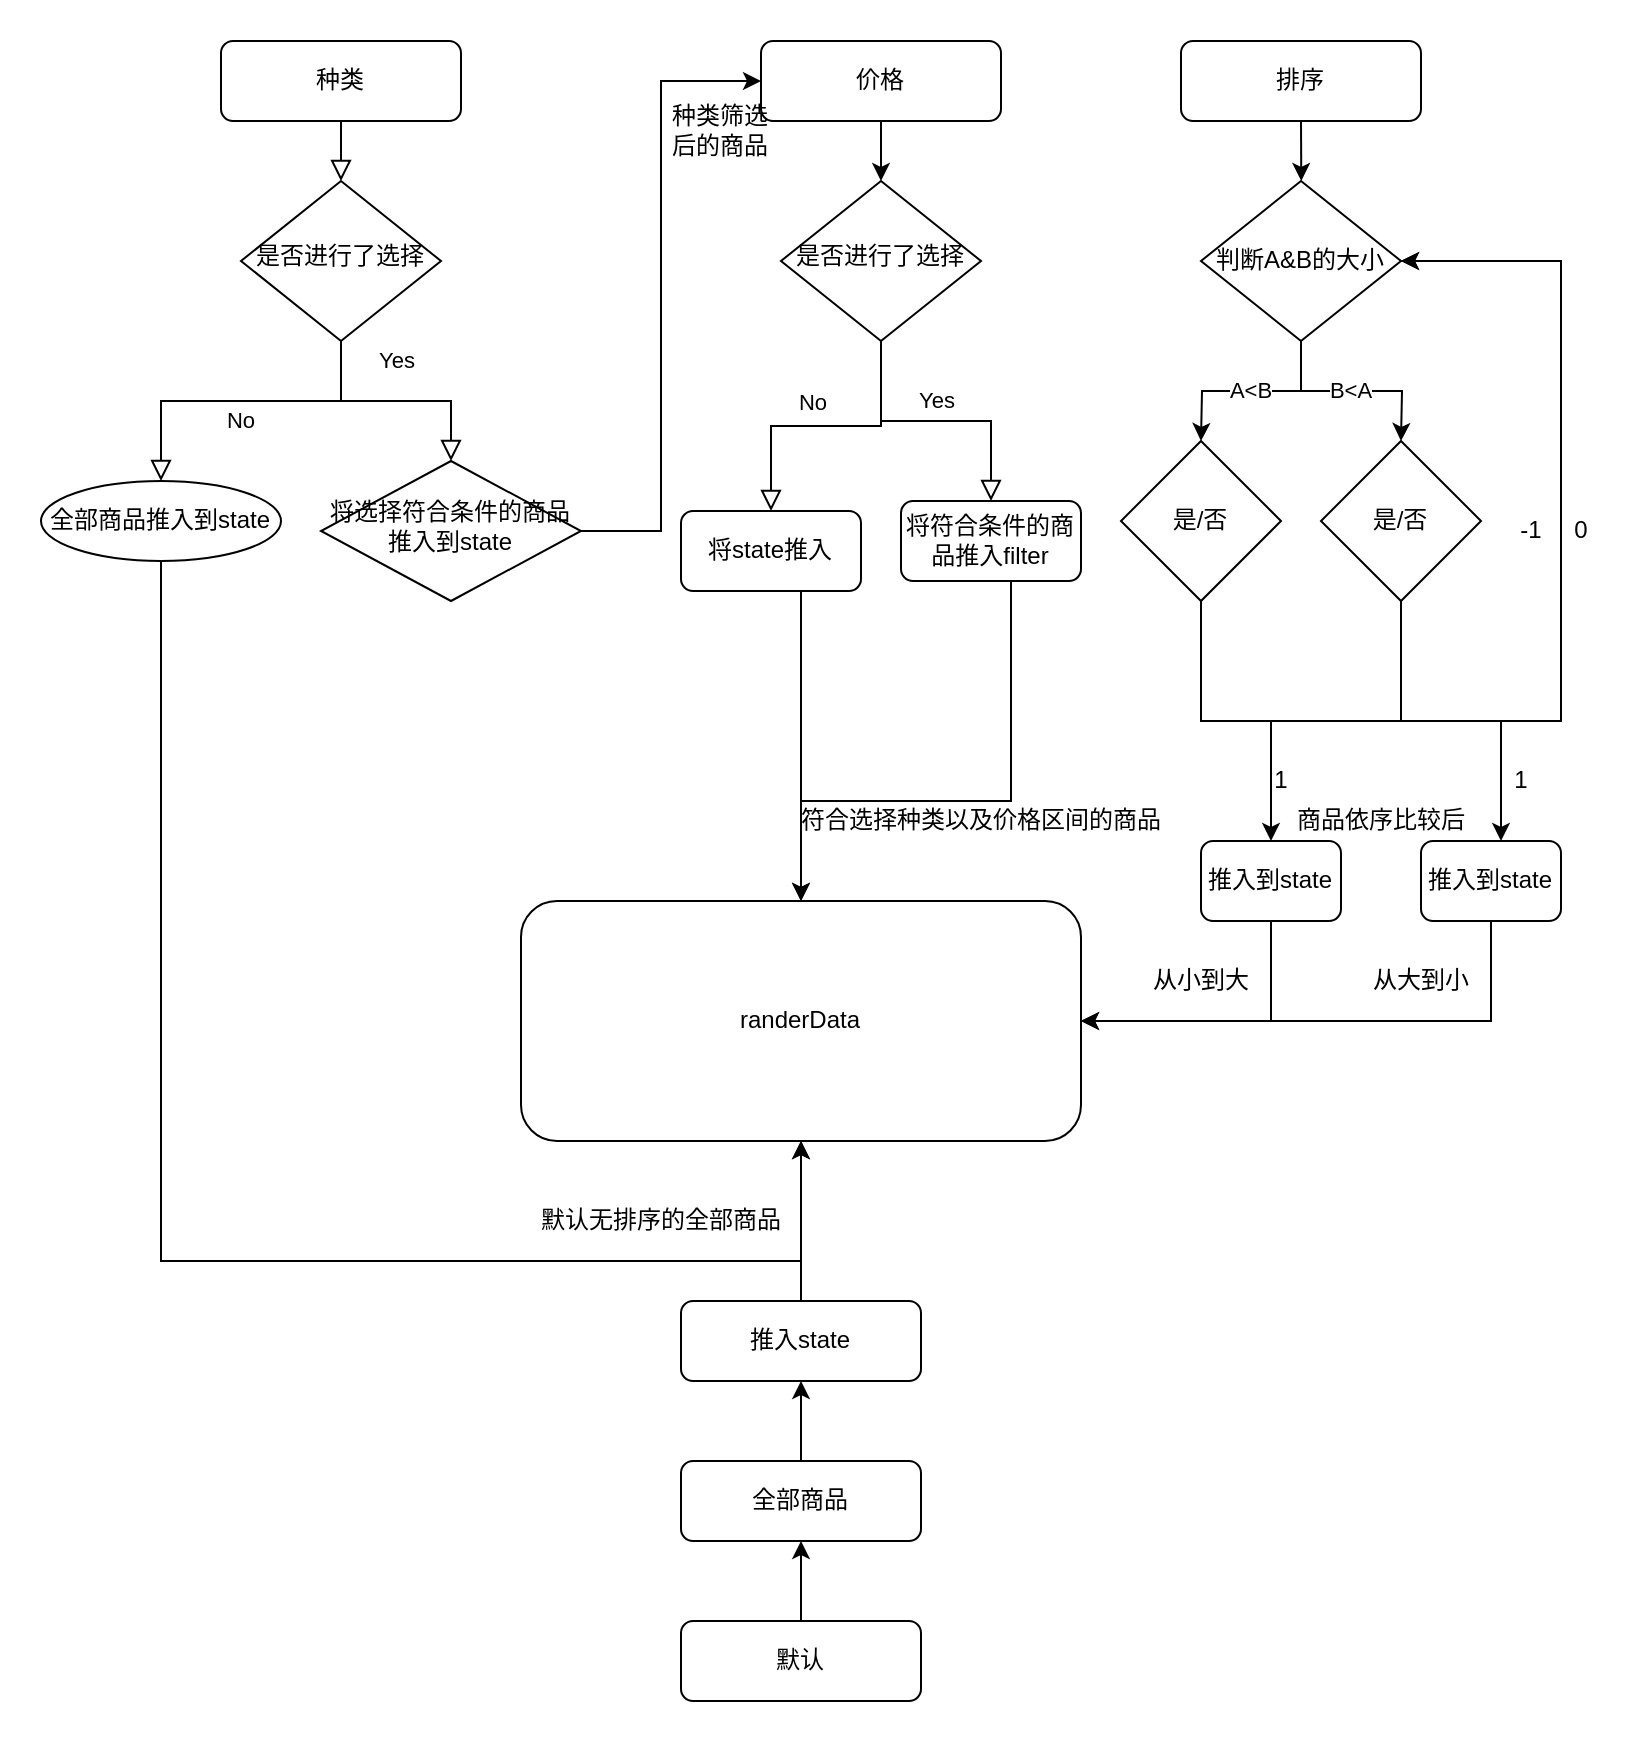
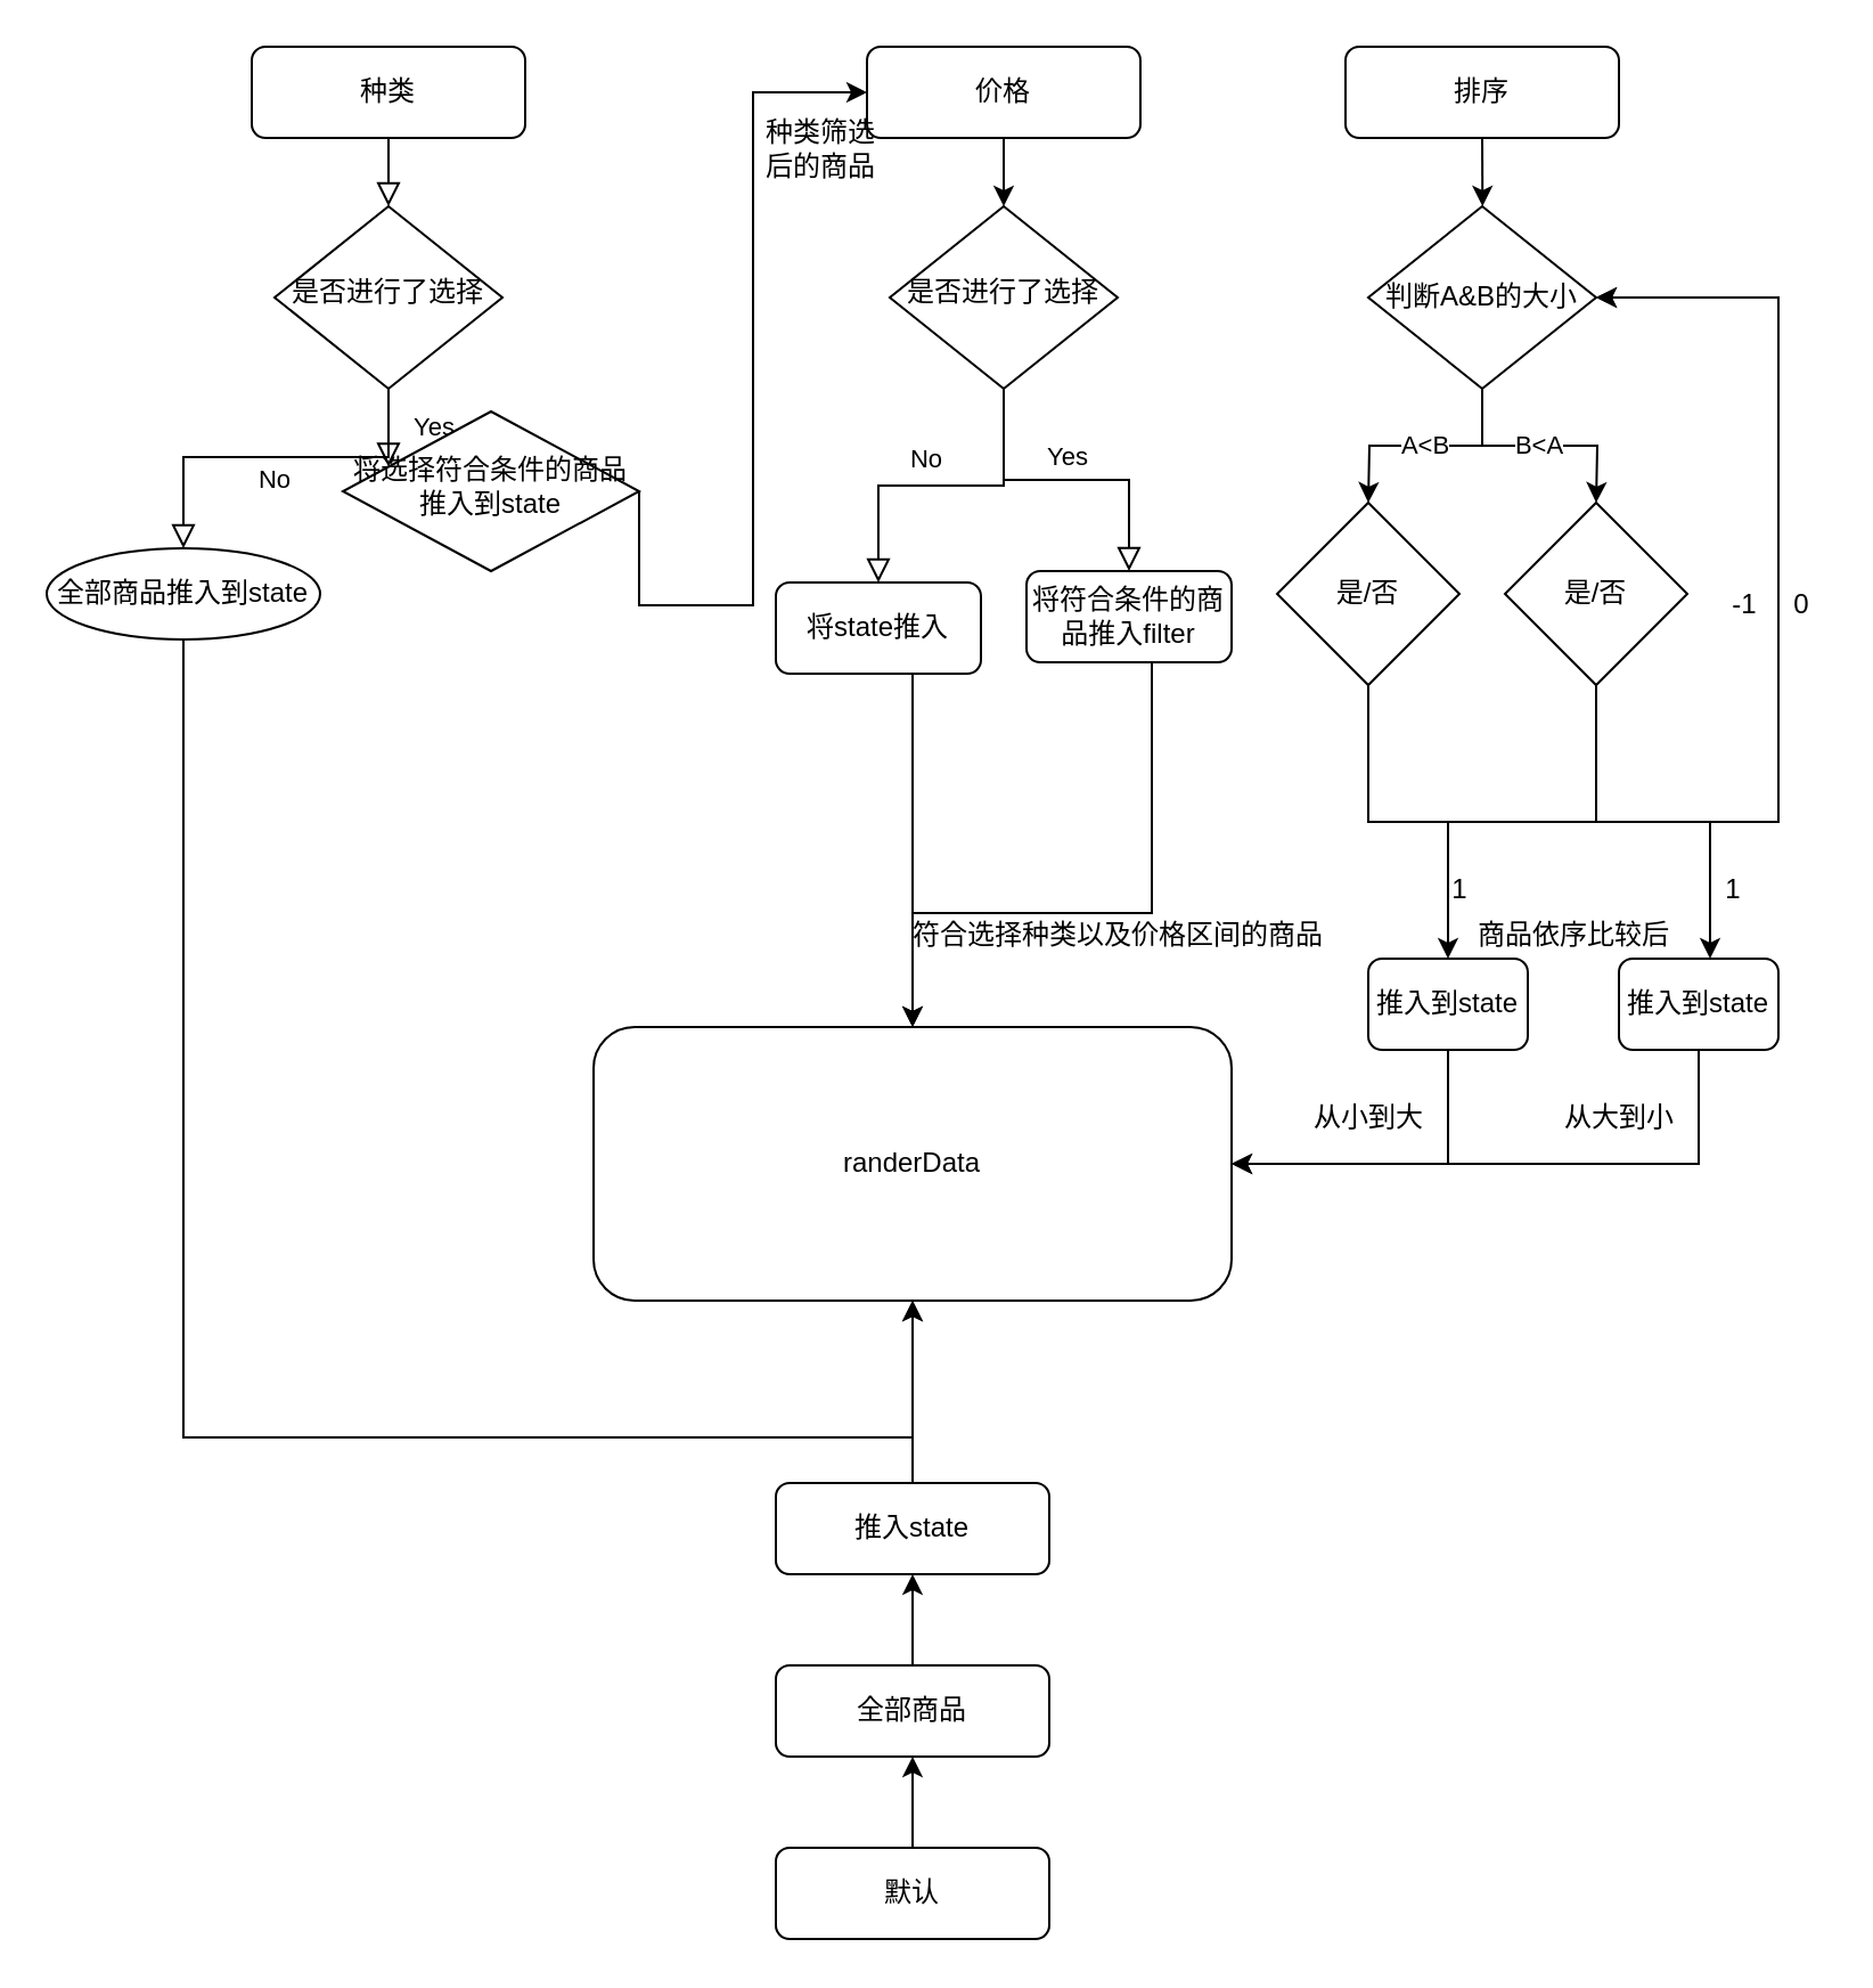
  <mxCell id="0" />
  <mxCell id="1" parent="0" />
  <mxCell id="2" value="" style="rounded=0;html=1;jettySize=auto;orthogonalLoop=1;fontSize=11;endArrow=block;endFill=0;endSize=8;strokeWidth=1;shadow=0;labelBackgroundColor=none;edgeStyle=orthogonalEdgeStyle;" parent="1" source="3" target="6" edge="1"><mxGeometry relative="1" as="geometry" /></mxCell>
  <mxCell id="3" value="种类" style="rounded=1;whiteSpace=wrap;html=1;fontSize=12;glass=0;strokeWidth=1;shadow=0;" parent="1" vertex="1"><mxGeometry x="110" y="20" width="120" height="40" as="geometry" /></mxCell>
  <mxCell id="4" value="Yes" style="rounded=0;html=1;jettySize=auto;orthogonalLoop=1;fontSize=11;endArrow=block;endFill=0;endSize=8;strokeWidth=1;shadow=0;labelBackgroundColor=none;edgeStyle=orthogonalEdgeStyle;" parent="1" source="6" target="12" edge="1"><mxGeometry y="20" relative="1" as="geometry"><mxPoint as="offset" /><Array as="points"><mxPoint x="170" y="200" /><mxPoint x="225" y="200" /></Array></mxGeometry></mxCell>
  <mxCell id="5" value="No" style="edgeStyle=orthogonalEdgeStyle;rounded=0;html=1;jettySize=auto;orthogonalLoop=1;fontSize=11;endArrow=block;endFill=0;endSize=8;strokeWidth=1;shadow=0;labelBackgroundColor=none;" parent="1" source="6" target="8" edge="1"><mxGeometry y="10" relative="1" as="geometry"><mxPoint as="offset" /><Array as="points"><mxPoint x="170" y="200" /><mxPoint x="80" y="200" /></Array></mxGeometry></mxCell>
  <mxCell id="6" value="是否进行了选择" style="rhombus;whiteSpace=wrap;html=1;shadow=0;fontFamily=Helvetica;fontSize=12;align=center;strokeWidth=1;spacing=6;spacingTop=-4;" parent="1" vertex="1"><mxGeometry x="120" y="90" width="100" height="80" as="geometry" /></mxCell>
  <mxCell id="7" style="edgeStyle=orthogonalEdgeStyle;rounded=0;orthogonalLoop=1;jettySize=auto;html=1;entryX=0.5;entryY=1;entryDx=0;entryDy=0;" parent="1" source="8" target="42" edge="1"><mxGeometry relative="1" as="geometry"><Array as="points"><mxPoint x="80" y="630" /><mxPoint x="400" y="630" /></Array></mxGeometry></mxCell>
  <mxCell id="8" value="全部商品推入到state" style="ellipse;whiteSpace=wrap;html=1;fontSize=12;glass=0;strokeWidth=1;shadow=0;" parent="1" vertex="1"><mxGeometry y="240" width="120" height="40" as="geometry" x="20" /></mxCell>
  <mxCell id="9" value="No" style="rounded=0;html=1;jettySize=auto;orthogonalLoop=1;fontSize=11;endArrow=block;endFill=0;endSize=8;strokeWidth=1;shadow=0;labelBackgroundColor=none;edgeStyle=orthogonalEdgeStyle;exitX=0.5;exitY=1;exitDx=0;exitDy=0;" parent="1" source="19" target="14" edge="1"><mxGeometry x="0.1" y="-12" relative="1" as="geometry"><mxPoint as="offset" /><mxPoint x="420" y="230" as="sourcePoint" /></mxGeometry></mxCell>
  <mxCell id="10" value="Yes" style="edgeStyle=orthogonalEdgeStyle;rounded=0;html=1;jettySize=auto;orthogonalLoop=1;fontSize=11;endArrow=block;endFill=0;endSize=8;strokeWidth=1;shadow=0;labelBackgroundColor=none;exitX=0.5;exitY=1;exitDx=0;exitDy=0;" parent="1" source="19" target="16" edge="1"><mxGeometry y="10" relative="1" as="geometry"><mxPoint as="offset" /><mxPoint x="410" y="230" as="sourcePoint" /></mxGeometry></mxCell>
  <mxCell id="11" style="edgeStyle=orthogonalEdgeStyle;rounded=0;orthogonalLoop=1;jettySize=auto;html=1;exitX=1;exitY=0.5;exitDx=0;exitDy=0;entryX=0;entryY=0.5;entryDx=0;entryDy=0;" parent="1" source="12" target="18" edge="1"><mxGeometry relative="1" as="geometry"><Array as="points"><mxPoint x="330" y="265" /><mxPoint x="330" y="40" /></Array></mxGeometry></mxCell>
- <mxCell id="12" value="将选择符合条件的商品推入到state" style="rhombus;whiteSpace=wrap;html=1;shadow=0;fontFamily=Helvetica;fontSize=12;align=center;strokeWidth=1;spacing=6;spacingTop=-4;" parent="1" vertex="1"><mxGeometry x="160" y="230" width="130" height="70" as="geometry" /></mxCell>
+ <mxCell id="12" value="将选择符合条件的商品推入到state" style="rhombus;whiteSpace=wrap;html=1;shadow=0;fontFamily=Helvetica;fontSize=12;align=center;strokeWidth=1;spacing=6;spacingTop=-4;" parent="1" vertex="1"><mxGeometry x="150" y="180" width="130" height="70" as="geometry" /></mxCell>
  <mxCell id="13" style="edgeStyle=orthogonalEdgeStyle;rounded=0;orthogonalLoop=1;jettySize=auto;html=1;entryX=0.5;entryY=0;entryDx=0;entryDy=0;" parent="1" source="14" target="42" edge="1"><mxGeometry relative="1" as="geometry"><Array as="points"><mxPoint x="400" y="450" /></Array></mxGeometry></mxCell>
  <mxCell id="14" value="将state推入" style="rounded=1;whiteSpace=wrap;html=1;fontSize=12;glass=0;strokeWidth=1;shadow=0;" parent="1" vertex="1"><mxGeometry x="340" y="255" width="90" height="40" as="geometry" /></mxCell>
  <mxCell id="15" style="edgeStyle=orthogonalEdgeStyle;rounded=0;orthogonalLoop=1;jettySize=auto;html=1;entryX=0.5;entryY=0;entryDx=0;entryDy=0;startArrow=none;" parent="1" source="51" target="42" edge="1"><mxGeometry relative="1" as="geometry"><Array as="points"><mxPoint x="400" y="400" /></Array></mxGeometry></mxCell>
  <mxCell id="16" value="将符合条件的商品推入filter" style="rounded=1;whiteSpace=wrap;html=1;fontSize=12;glass=0;strokeWidth=1;shadow=0;" parent="1" vertex="1"><mxGeometry x="450" y="250" width="90" height="40" as="geometry" /></mxCell>
  <mxCell id="17" style="edgeStyle=orthogonalEdgeStyle;rounded=0;orthogonalLoop=1;jettySize=auto;html=1;exitX=0.5;exitY=1;exitDx=0;exitDy=0;entryX=0.5;entryY=0;entryDx=0;entryDy=0;" parent="1" source="18" target="19" edge="1"><mxGeometry relative="1" as="geometry" /></mxCell>
  <mxCell id="18" value="价格" style="rounded=1;whiteSpace=wrap;html=1;fontSize=12;glass=0;strokeWidth=1;shadow=0;" parent="1" vertex="1"><mxGeometry x="380" y="20" width="120" height="40" as="geometry" /></mxCell>
  <mxCell id="19" value="是否进行了选择" style="rhombus;whiteSpace=wrap;html=1;shadow=0;fontFamily=Helvetica;fontSize=12;align=center;strokeWidth=1;spacing=6;spacingTop=-4;" parent="1" vertex="1"><mxGeometry x="390" y="90" width="100" height="80" as="geometry" /></mxCell>
  <mxCell id="20" style="edgeStyle=orthogonalEdgeStyle;rounded=0;orthogonalLoop=1;jettySize=auto;html=1;exitX=0.5;exitY=1;exitDx=0;exitDy=0;" parent="1" source="21" edge="1"><mxGeometry relative="1" as="geometry"><mxPoint x="650.143" y="90" as="targetPoint" /></mxGeometry></mxCell>
  <mxCell id="21" value="排序" style="rounded=1;whiteSpace=wrap;html=1;fontSize=12;glass=0;strokeWidth=1;shadow=0;" parent="1" vertex="1"><mxGeometry x="590" y="20" width="120" height="40" as="geometry" /></mxCell>
  <mxCell id="22" value="A&amp;lt;B" style="edgeStyle=orthogonalEdgeStyle;rounded=0;orthogonalLoop=1;jettySize=auto;html=1;" parent="1" source="24" edge="1"><mxGeometry relative="1" as="geometry"><mxPoint x="600" y="220" as="targetPoint" /></mxGeometry></mxCell>
  <mxCell id="23" value="B&amp;lt;A" style="edgeStyle=orthogonalEdgeStyle;rounded=0;orthogonalLoop=1;jettySize=auto;html=1;" parent="1" source="24" edge="1"><mxGeometry relative="1" as="geometry"><mxPoint x="700" y="220" as="targetPoint" /></mxGeometry></mxCell>
  <mxCell id="24" value="判断A&amp;amp;B的大小" style="rhombus;whiteSpace=wrap;html=1;" parent="1" vertex="1"><mxGeometry x="600" y="90" width="100" height="80" as="geometry" /></mxCell>
  <mxCell id="25" style="edgeStyle=orthogonalEdgeStyle;rounded=0;orthogonalLoop=1;jettySize=auto;html=1;entryX=0.5;entryY=0;entryDx=0;entryDy=0;" parent="1" source="27" target="35" edge="1"><mxGeometry relative="1" as="geometry"><mxPoint x="600" y="370" as="targetPoint" /><Array as="points"><mxPoint x="600" y="360" /><mxPoint x="635" y="360" /></Array></mxGeometry></mxCell>
  <mxCell id="26" style="edgeStyle=orthogonalEdgeStyle;rounded=0;orthogonalLoop=1;jettySize=auto;html=1;exitX=0.5;exitY=1;exitDx=0;exitDy=0;entryX=1;entryY=0.5;entryDx=0;entryDy=0;" parent="1" source="27" target="24" edge="1"><mxGeometry relative="1" as="geometry"><mxPoint x="650" y="370" as="targetPoint" /><Array as="points"><mxPoint x="600" y="360" /><mxPoint x="780" y="360" /><mxPoint x="780" y="130" /></Array></mxGeometry></mxCell>
  <mxCell id="27" value="是/否" style="rhombus;whiteSpace=wrap;html=1;" parent="1" vertex="1"><mxGeometry x="560" y="220" width="80" height="80" as="geometry" /></mxCell>
  <mxCell id="28" style="edgeStyle=orthogonalEdgeStyle;rounded=0;orthogonalLoop=1;jettySize=auto;html=1;exitX=0.5;exitY=1;exitDx=0;exitDy=0;entryX=1;entryY=0.5;entryDx=0;entryDy=0;" parent="1" source="30" target="24" edge="1"><mxGeometry relative="1" as="geometry"><mxPoint x="700" y="370" as="targetPoint" /><Array as="points"><mxPoint x="700" y="360" /><mxPoint x="780" y="360" /><mxPoint x="780" y="130" /></Array></mxGeometry></mxCell>
  <mxCell id="29" style="edgeStyle=orthogonalEdgeStyle;rounded=0;orthogonalLoop=1;jettySize=auto;html=1;" parent="1" source="30" edge="1"><mxGeometry relative="1" as="geometry"><mxPoint x="750" y="420" as="targetPoint" /><Array as="points"><mxPoint x="700" y="360" /><mxPoint x="750" y="360" /></Array></mxGeometry></mxCell>
  <mxCell id="30" value="是/否" style="rhombus;whiteSpace=wrap;html=1;" parent="1" vertex="1"><mxGeometry x="660" y="220" width="80" height="80" as="geometry" /></mxCell>
  <mxCell id="31" value="1" style="text;html=1;align=center;verticalAlign=middle;resizable=0;points=[];autosize=1;strokeColor=none;fillColor=none;" parent="1" vertex="1"><mxGeometry x="630" y="380" width="20" height="20" as="geometry" /></mxCell>
  <mxCell id="32" value="-1" style="text;html=1;align=center;verticalAlign=middle;resizable=0;points=[];autosize=1;strokeColor=none;fillColor=none;" parent="1" vertex="1"><mxGeometry x="750" y="255" width="30" height="20" as="geometry" /></mxCell>
  <mxCell id="33" value="0" style="text;html=1;align=center;verticalAlign=middle;resizable=0;points=[];autosize=1;strokeColor=none;fillColor=none;" parent="1" vertex="1"><mxGeometry x="780" y="255" width="20" height="20" as="geometry" /></mxCell>
  <mxCell id="34" style="edgeStyle=orthogonalEdgeStyle;rounded=0;orthogonalLoop=1;jettySize=auto;html=1;entryX=1;entryY=0.5;entryDx=0;entryDy=0;" parent="1" source="35" target="42" edge="1"><mxGeometry relative="1" as="geometry"><Array as="points"><mxPoint x="635" y="510" /></Array></mxGeometry></mxCell>
  <mxCell id="35" value="推入到state" style="rounded=1;whiteSpace=wrap;html=1;fontSize=12;glass=0;strokeWidth=1;shadow=0;" parent="1" vertex="1"><mxGeometry x="600" y="420" width="70" height="40" as="geometry" /></mxCell>
  <mxCell id="36" style="edgeStyle=orthogonalEdgeStyle;rounded=0;orthogonalLoop=1;jettySize=auto;html=1;" parent="1" source="37" edge="1"><mxGeometry relative="1" as="geometry"><mxPoint x="400" y="770" as="targetPoint" /></mxGeometry></mxCell>
  <mxCell id="37" value="默认" style="rounded=1;whiteSpace=wrap;html=1;fontSize=12;glass=0;strokeWidth=1;shadow=0;" parent="1" vertex="1"><mxGeometry x="340" y="810" width="120" height="40" as="geometry" /></mxCell>
  <mxCell id="38" style="edgeStyle=orthogonalEdgeStyle;rounded=0;orthogonalLoop=1;jettySize=auto;html=1;" parent="1" source="39" edge="1"><mxGeometry relative="1" as="geometry"><mxPoint x="400" y="690" as="targetPoint" /></mxGeometry></mxCell>
  <mxCell id="39" value="全部商品" style="rounded=1;whiteSpace=wrap;html=1;fontSize=12;glass=0;strokeWidth=1;shadow=0;" parent="1" vertex="1"><mxGeometry x="340" y="730" width="120" height="40" as="geometry" /></mxCell>
  <mxCell id="40" style="edgeStyle=orthogonalEdgeStyle;rounded=0;orthogonalLoop=1;jettySize=auto;html=1;entryX=0.5;entryY=1;entryDx=0;entryDy=0;" parent="1" source="41" target="42" edge="1"><mxGeometry relative="1" as="geometry"><Array as="points"><mxPoint x="400" y="590" /><mxPoint x="400" y="590" /></Array></mxGeometry></mxCell>
  <mxCell id="41" value="推入state" style="rounded=1;whiteSpace=wrap;html=1;fontSize=12;glass=0;strokeWidth=1;shadow=0;" parent="1" vertex="1"><mxGeometry x="340" y="650" width="120" height="40" as="geometry" /></mxCell>
  <mxCell id="42" value="randerData" style="rounded=1;whiteSpace=wrap;html=1;fontSize=12;glass=0;strokeWidth=1;shadow=0;" parent="1" vertex="1"><mxGeometry x="260" y="450" width="280" height="120" as="geometry" /></mxCell>
- <mxCell id="43" value="默认无排序的全部商品" style="text;html=1;align=center;verticalAlign=middle;resizable=0;points=[];autosize=1;strokeColor=none;fillColor=none;" parent="1" vertex="1"><mxGeometry x="260" y="600" width="140" height="20" as="geometry" /></mxCell>
  <mxCell id="44" value="种类筛选后的商品" style="text;html=1;strokeColor=none;fillColor=none;align=center;verticalAlign=middle;whiteSpace=wrap;rounded=0;" parent="1" vertex="1"><mxGeometry x="330" y="40" width="60" height="50" as="geometry" /></mxCell>
  <mxCell id="45" value="商品依序比较后" style="text;html=1;align=center;verticalAlign=middle;resizable=0;points=[];autosize=1;strokeColor=none;fillColor=none;" parent="1" vertex="1"><mxGeometry x="640" y="400" width="100" height="20" as="geometry" /></mxCell>
  <mxCell id="46" style="edgeStyle=orthogonalEdgeStyle;rounded=0;orthogonalLoop=1;jettySize=auto;html=1;entryX=1;entryY=0.5;entryDx=0;entryDy=0;" parent="1" source="47" target="42" edge="1"><mxGeometry relative="1" as="geometry"><Array as="points"><mxPoint x="745" y="510" /></Array></mxGeometry></mxCell>
  <mxCell id="47" value="推入到state" style="rounded=1;whiteSpace=wrap;html=1;fontSize=12;glass=0;strokeWidth=1;shadow=0;" parent="1" vertex="1"><mxGeometry x="710" y="420" width="70" height="40" as="geometry" /></mxCell>
  <mxCell id="48" value="1" style="text;html=1;align=center;verticalAlign=middle;resizable=0;points=[];autosize=1;strokeColor=none;fillColor=none;" parent="1" vertex="1"><mxGeometry x="750" y="380" width="20" height="20" as="geometry" /></mxCell>
  <mxCell id="49" value="从小到大" style="text;html=1;align=center;verticalAlign=middle;resizable=0;points=[];autosize=1;strokeColor=none;fillColor=none;" parent="1" vertex="1"><mxGeometry x="570" y="480" width="60" height="20" as="geometry" /></mxCell>
  <mxCell id="50" value="从大到小" style="text;html=1;align=center;verticalAlign=middle;resizable=0;points=[];autosize=1;strokeColor=none;fillColor=none;" parent="1" vertex="1"><mxGeometry x="680" y="480" width="60" height="20" as="geometry" /></mxCell>
  <mxCell id="51" value="符合选择种类以及价格区间的商品" style="text;html=1;align=center;verticalAlign=middle;resizable=0;points=[];autosize=1;strokeColor=none;fillColor=none;" parent="1" vertex="1"><mxGeometry x="390" y="400" width="200" height="20" as="geometry" /></mxCell>
  <mxCell id="52" value="" style="edgeStyle=orthogonalEdgeStyle;rounded=0;orthogonalLoop=1;jettySize=auto;html=1;endArrow=none;" edge="1" parent="1" source="16"><mxGeometry relative="1" as="geometry"><Array as="points"><mxPoint x="505" y="400" /><mxPoint x="401" y="400" /></Array><mxPoint x="505.029" y="295" as="sourcePoint" /><mxPoint x="400" y="400" as="targetPoint" /></mxGeometry></mxCell>
